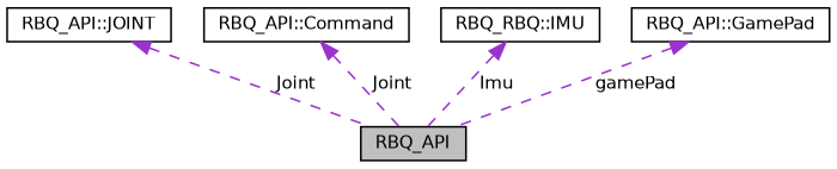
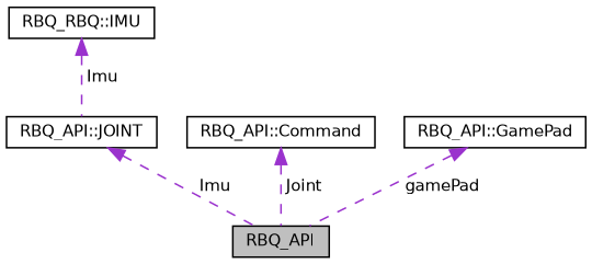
  digraph {
    node [color=black fillcolor=white fontname=Helvetica fontsize=10 shape=record style=filled]
    edge [color=darkorchid3 dir=back fontname=Helvetica fontsize=10 labelfontname=Helvetica labelfontsize=10 style=dashed]
    n1 [fillcolor=grey75 fontcolor=black height=0.2 label=RBQ_API width=0.4]
    n2 [height=0.2 label="RBQ_API::JOINT" width=0.4]
    n3 [height=0.2 label="RBQ_API::Command" width=0.4]
    n4 [height=0.2 label="RBQ_RBQ::IMU" width=0.4]
    n5 [height=0.2 label="RBQ_API::GamePad" width=0.4]
-   n2 -> n1 [label=" Joint"]
+   n2 -> n1 [label=" Imu"]
    n3 -> n1 [label=" Joint"]
-   n4 -> n1 [label=" Imu"]
+   n4 -> n2 [label=" Imu"]
    n5 -> n1 [label=" gamePad"]
  }
